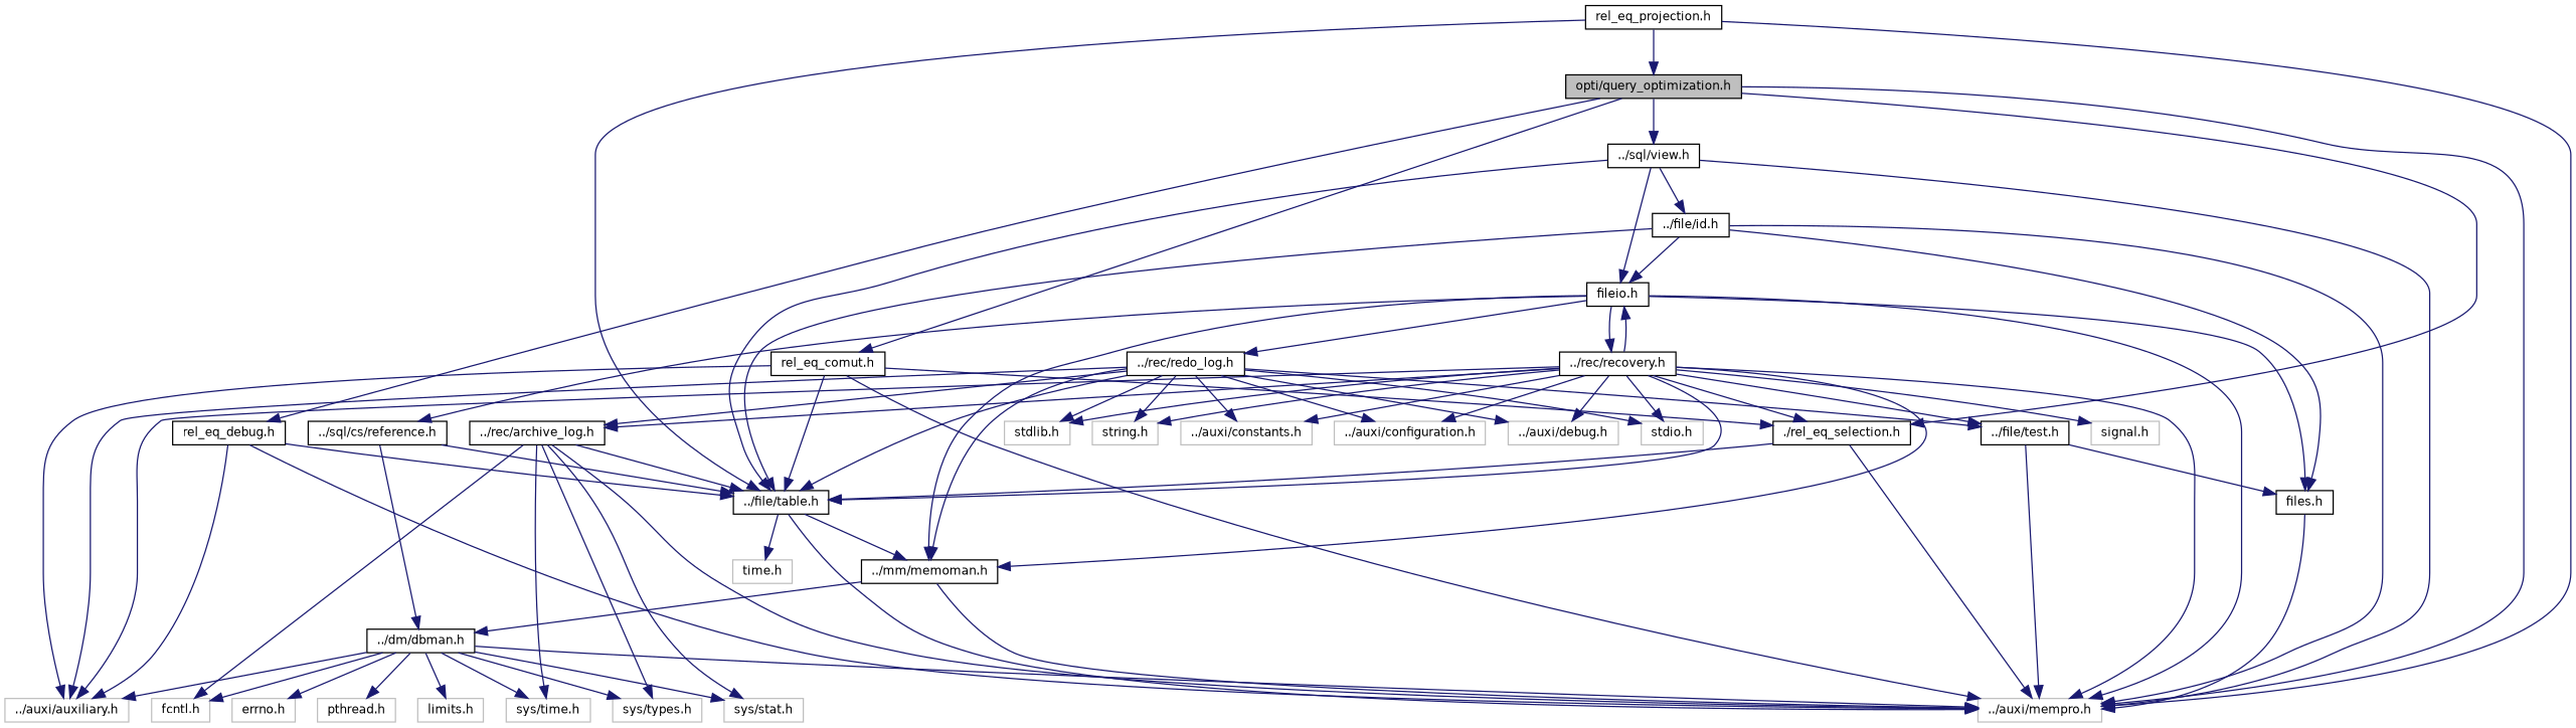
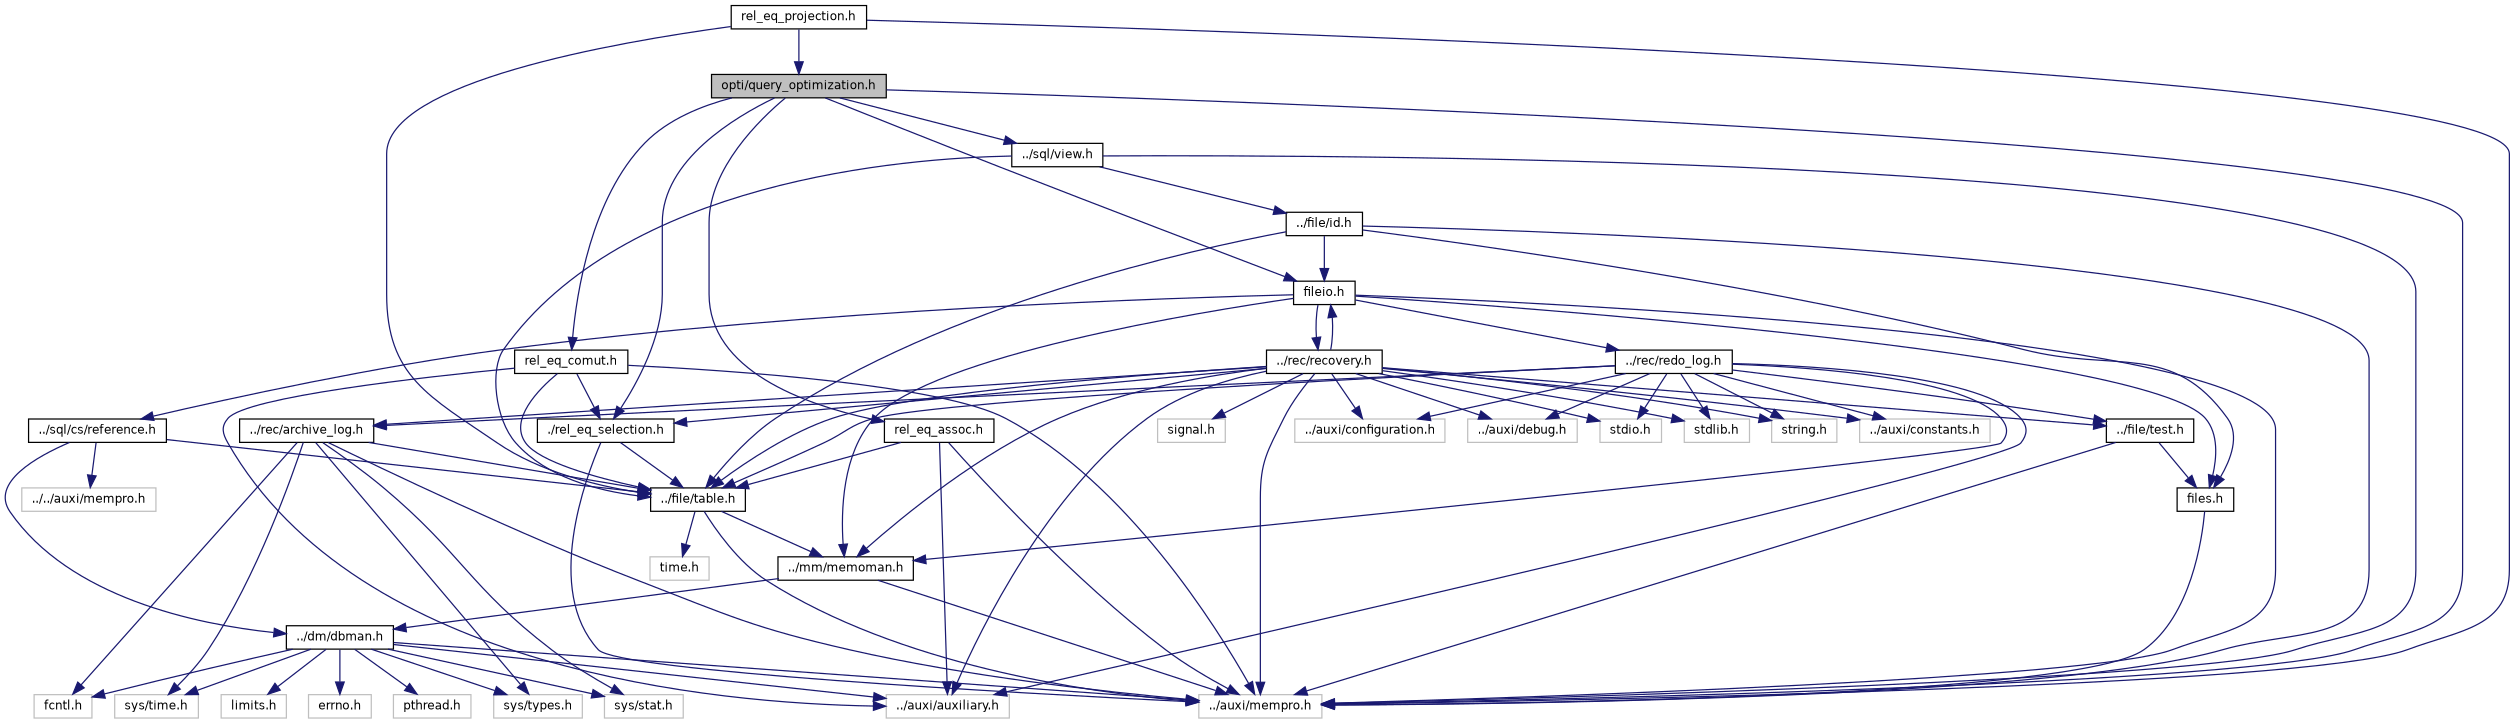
  digraph {
    fontname="DejaVu Sans"
    node [color=grey75 fontname="DejaVu Sans" fontsize=10 shape=record]
    edge [color=midnightblue fontname="DejaVu Sans" fontsize=10 labelfontname=Helvetica labelfontsize=10 style=solid]
    n1 [color=black fillcolor=grey75 fontcolor=black height=0.2 label="opti/query_optimization.h" style=filled width=0.4]
    n2 [color=black height=0.2 label="rel_eq_comut.h" width=0.4]
    n3 [height=0.2 label="../auxi/mempro.h" width=0.4]
    n4 [color=black height=0.2 label="./rel_eq_selection.h" width=0.4]
-   n5 [color=black height=0.2 label="rel_eq_debug.h" width=0.4]
+   n5 [color=black height=0.2 label="rel_eq_assoc.h" width=0.4]
    n6 [color=black height=0.2 label="../sql/view.h" width=0.4]
    n7 [color=black height=0.2 label="../file/table.h" width=0.4]
    n8 [height=0.2 label="../auxi/auxiliary.h" width=0.4]
    n9 [color=black height=0.2 label="rel_eq_projection.h" width=0.4]
    n10 [color=black height=0.2 label="../file/id.h" width=0.4]
    n11 [color=black height=0.2 label="fileio.h" width=0.4]
    n12 [color=black height=0.2 label="../mm/memoman.h" width=0.4]
    n13 [height=0.2 label="time.h" width=0.4]
    n14 [color=black height=0.2 label="../dm/dbman.h" width=0.4]
    n15 [height=0.2 label="errno.h" width=0.4]
    n16 [height=0.2 label="pthread.h" width=0.4]
    n17 [height=0.2 label="sys/time.h" width=0.4]
    n18 [height=0.2 label="sys/types.h" width=0.4]
    n19 [height=0.2 label="sys/stat.h" width=0.4]
    n20 [height=0.2 label="fcntl.h" width=0.4]
    n21 [height=0.2 label="limits.h" width=0.4]
    n22 [color=black height=0.2 label="files.h" width=0.4]
    n23 [color=black height=0.2 label="../sql/cs/reference.h" width=0.4]
    n24 [color=black height=0.2 label="../rec/recovery.h" width=0.4]
    n25 [color=black height=0.2 label="../rec/redo_log.h" width=0.4]
+   n26 [height=0.2 label="../../auxi/mempro.h" width=0.4]
    n27 [height=0.2 label="../auxi/constants.h" width=0.4]
    n28 [height=0.2 label="../auxi/configuration.h" width=0.4]
    n29 [height=0.2 label="../auxi/debug.h" width=0.4]
    n30 [color=black height=0.2 label="../rec/archive_log.h" width=0.4]
    n31 [color=black height=0.2 label="../file/test.h" width=0.4]
    n32 [height=0.2 label="stdio.h" width=0.4]
    n33 [height=0.2 label="stdlib.h" width=0.4]
    n34 [height=0.2 label="string.h" width=0.4]
    n35 [height=0.2 label="signal.h" width=0.4]
    n1 -> n2
    n1 -> n3
    n1 -> n4
    n1 -> n5
    n1 -> n6
    n2 -> n3
    n2 -> n4
    n2 -> n7
    n2 -> n8
    n4 -> n3
    n4 -> n7
    n5 -> n3
    n5 -> n7
    n5 -> n8
    n6 -> n3
    n6 -> n7
    n6 -> n10
-   n6 -> n11
+   n1 -> n11
    n7 -> n3
    n7 -> n12
    n7 -> n13
    n9 -> n1
    n9 -> n3
    n9 -> n7
    n10 -> n3
    n10 -> n7
    n10 -> n11
    n10 -> n22
    n11 -> n3
    n11 -> n12
    n11 -> n22
    n11 -> n23
    n11 -> n24
    n11 -> n25
    n12 -> n3
    n12 -> n14
    n14 -> n3
    n14 -> n8
    n14 -> n15
    n14 -> n16
    n14 -> n17
    n14 -> n18
    n14 -> n19
    n14 -> n20
    n14 -> n21
    n22 -> n3
    n23 -> n7
    n23 -> n14
+   n23 -> n26
    n24 -> n3
    n24 -> n4
    n24 -> n7
    n24 -> n8
    n24 -> n11
    n24 -> n12
    n24 -> n27
    n24 -> n28
    n24 -> n29
    n24 -> n30
    n24 -> n31
    n24 -> n32
    n24 -> n33
    n24 -> n34
    n24 -> n35
    n25 -> n7
    n25 -> n8
    n25 -> n12
    n25 -> n27
    n25 -> n28
    n25 -> n29
    n25 -> n30
    n25 -> n31
    n25 -> n32
    n25 -> n33
    n25 -> n34
    n30 -> n3
    n30 -> n7
    n30 -> n17
    n30 -> n18
    n30 -> n19
    n30 -> n20
    n31 -> n3
    n31 -> n22
  }
